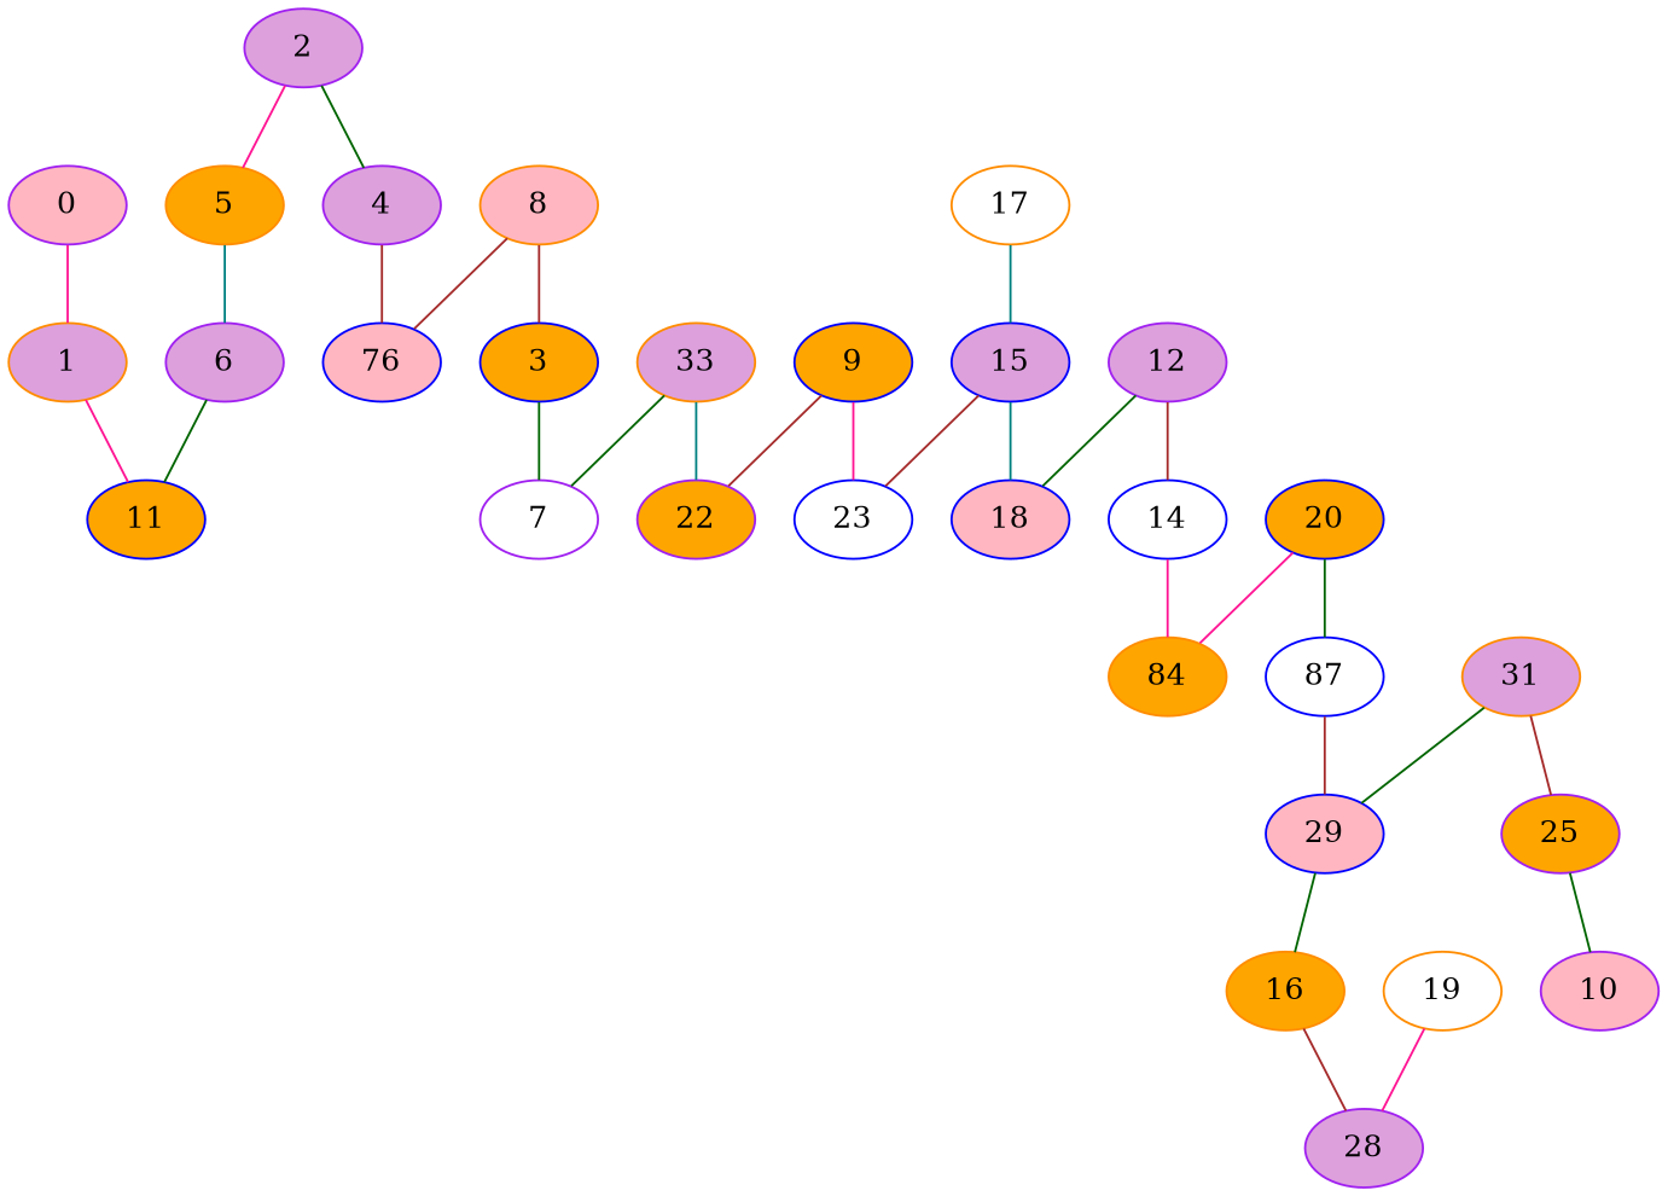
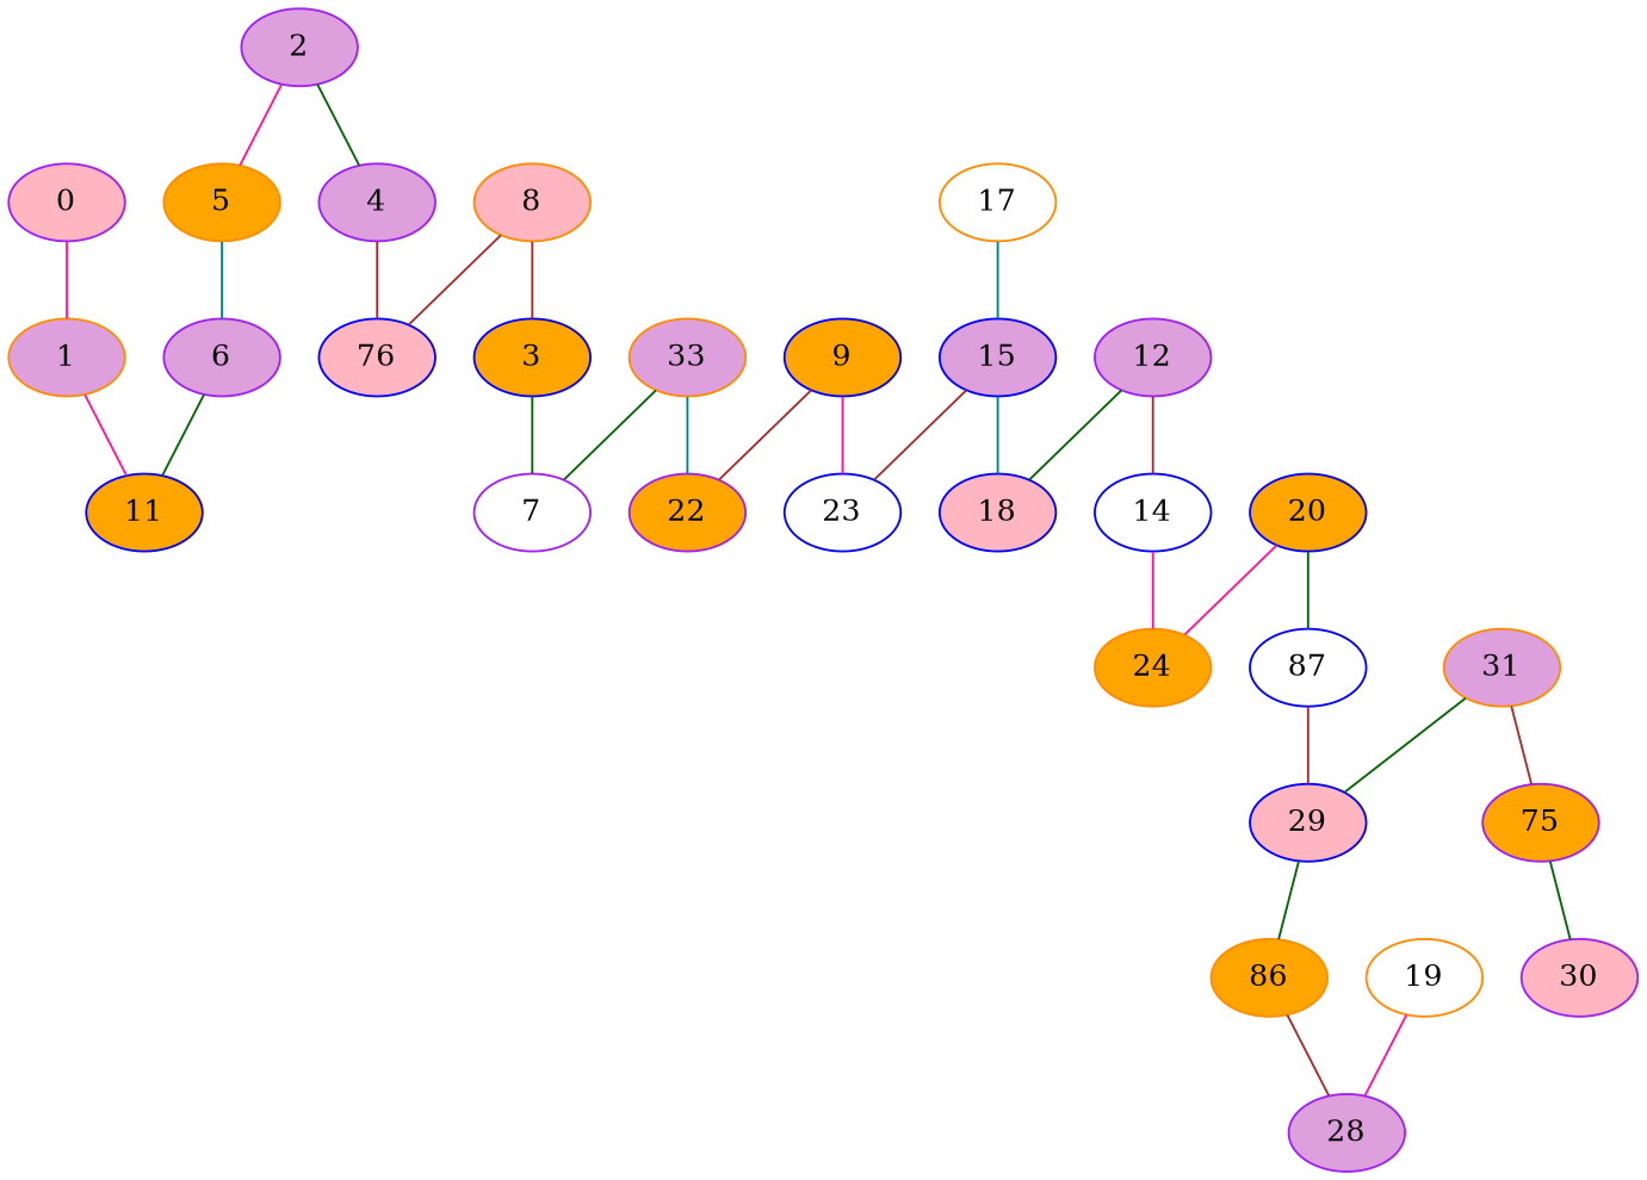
  graph {
    node [color=blue fillcolor=plum style=filled]
    edge [color=darkgreen]
    0 [color=purple fillcolor=lightpink]
    1 [color=darkorange]
    11 [fillcolor=orange]
    6 [color=purple]
    5 [color=darkorange fillcolor=orange]
    2 [color=purple]
    4 [color=purple]
    n8 [fillcolor=lightpink label=76]
    8 [color=darkorange fillcolor=lightpink]
    3 [fillcolor=orange]
    7 [color=purple fillcolor=white]
    n12 [color=darkorange label=33]
    22 [color=purple fillcolor=orange]
    9 [fillcolor=orange]
    23 [fillcolor=white]
    15
    18 [fillcolor=lightpink]
    12 [color=purple]
    14 [fillcolor=white]
-   24 [color=darkorange fillcolor=orange label=84]
+   24 [color=darkorange fillcolor=orange]
    20 [fillcolor=orange]
    n22 [fillcolor=white label=87]
    29 [fillcolor=lightpink]
-   16 [color=darkorange fillcolor=orange]
+   16 [color=darkorange fillcolor=orange label=86]
    28 [color=purple]
    n26 [color=darkorange label=31]
-   25 [color=purple fillcolor=orange]
-   10 [color=purple fillcolor=lightpink]
+   25 [color=purple fillcolor=orange label=75]
+   10 [color=purple fillcolor=lightpink label=30]
    19 [color=darkorange fillcolor=white]
    17 [color=darkorange fillcolor=white]
    0 -- 1 [color=deeppink]
    1 -- 11 [color=deeppink]
    6 -- 11
    5 -- 6 [color=teal]
    2 -- 5 [color=deeppink]
    2 -- 4
    4 -- n8 [color=brown]
    8 -- n8 [color=brown]
    8 -- 3 [color=brown]
    3 -- 7
    n12 -- 7
    n12 -- 22 [color=teal]
    9 -- 22 [color=brown]
    9 -- 23 [color=deeppink]
    15 -- 23 [color=brown]
    15 -- 18 [color=teal]
    12 -- 18
    12 -- 14 [color=brown]
    14 -- 24 [color=deeppink]
    20 -- 24 [color=deeppink]
    20 -- n22
    n22 -- 29 [color=brown]
    29 -- 16
    16 -- 28 [color=brown]
    n26 -- 29
    n26 -- 25 [color=brown]
    25 -- 10
    19 -- 28 [color=deeppink]
    17 -- 15 [color=teal]
  }
